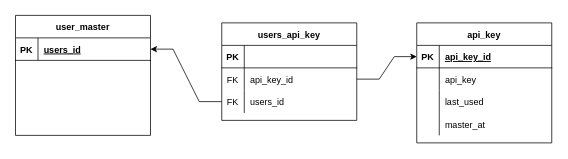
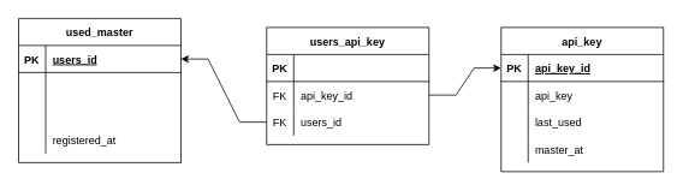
  <mxCell id="0" />
  <mxCell id="1" parent="0" />
- <mxCell id="2" value="user_master" style="shape=table;startSize=30;container=1;collapsible=1;childLayout=tableLayout;fixedRows=1;rowLines=0;fontStyle=1;align=center;resizeLast=1;" parent="1" vertex="1"><mxGeometry x="20" y="20" width="180" height="160" as="geometry" /></mxCell>
+ <mxCell id="2" value="used_master" style="shape=table;startSize=30;container=1;collapsible=1;childLayout=tableLayout;fixedRows=1;rowLines=0;fontStyle=1;align=center;resizeLast=1;" parent="1" vertex="1"><mxGeometry x="20" y="20" width="180" height="160" as="geometry" /></mxCell>
  <mxCell id="3" value="" style="shape=partialRectangle;collapsible=0;dropTarget=0;pointerEvents=0;fillColor=none;top=0;left=0;bottom=1;right=0;points=[[0,0.5],[1,0.5]];portConstraint=eastwest;" parent="2" vertex="1"><mxGeometry y="30" width="180" height="30" as="geometry" /></mxCell>
  <mxCell id="4" value="PK" style="shape=partialRectangle;connectable=0;fillColor=none;top=0;left=0;bottom=0;right=0;fontStyle=1;overflow=hidden;" parent="3" vertex="1"><mxGeometry width="30" height="30" as="geometry" /></mxCell>
  <mxCell id="5" value="users_id" style="shape=partialRectangle;connectable=0;fillColor=none;top=0;left=0;bottom=0;right=0;align=left;spacingLeft=6;fontStyle=5;overflow=hidden;" parent="3" vertex="1"><mxGeometry x="30" width="150" height="30" as="geometry" /></mxCell>
  <mxCell id="6" value="" style="shape=partialRectangle;collapsible=0;dropTarget=0;pointerEvents=0;fillColor=none;top=0;left=0;bottom=0;right=0;points=[[0,0.5],[1,0.5]];portConstraint=eastwest;" parent="2" vertex="1"><mxGeometry y="60" width="180" height="30" as="geometry" /></mxCell>
  <mxCell id="7" value="" style="shape=partialRectangle;connectable=0;fillColor=none;top=0;left=0;bottom=0;right=0;editable=1;overflow=hidden;" parent="6" vertex="1"><mxGeometry width="30" height="30" as="geometry" /></mxCell>
  <mxCell id="8" value="" style="shape=partialRectangle;collapsible=0;dropTarget=0;pointerEvents=0;fillColor=none;top=0;left=0;bottom=0;right=0;points=[[0,0.5],[1,0.5]];portConstraint=eastwest;" parent="2" vertex="1"><mxGeometry y="90" width="180" height="30" as="geometry" /></mxCell>
  <mxCell id="9" value="" style="shape=partialRectangle;connectable=0;fillColor=none;top=0;left=0;bottom=0;right=0;editable=1;overflow=hidden;" parent="8" vertex="1"><mxGeometry width="30" height="30" as="geometry" /></mxCell>
  <mxCell id="10" value="" style="shape=partialRectangle;collapsible=0;dropTarget=0;pointerEvents=0;fillColor=none;top=0;left=0;bottom=0;right=0;points=[[0,0.5],[1,0.5]];portConstraint=eastwest;" parent="2" vertex="1"><mxGeometry y="120" width="180" height="30" as="geometry" /></mxCell>
  <mxCell id="11" value="" style="shape=partialRectangle;connectable=0;fillColor=none;top=0;left=0;bottom=0;right=0;editable=1;overflow=hidden;" parent="10" vertex="1"><mxGeometry width="30" height="30" as="geometry" /></mxCell>
+ <mxCell id="12" value="registered_at" style="shape=partialRectangle;connectable=0;fillColor=none;top=0;left=0;bottom=0;right=0;align=left;spacingLeft=6;overflow=hidden;" parent="10" vertex="1"><mxGeometry x="30" width="150" height="30" as="geometry" /></mxCell>
  <mxCell id="13" value="api_key" style="shape=table;startSize=30;container=1;collapsible=1;childLayout=tableLayout;fixedRows=1;rowLines=0;fontStyle=1;align=center;resizeLast=1;" parent="1" vertex="1"><mxGeometry x="555" y="30" width="180" height="160" as="geometry" /></mxCell>
  <mxCell id="14" value="" style="shape=partialRectangle;collapsible=0;dropTarget=0;pointerEvents=0;fillColor=none;top=0;left=0;bottom=1;right=0;points=[[0,0.5],[1,0.5]];portConstraint=eastwest;" parent="13" vertex="1"><mxGeometry y="30" width="180" height="30" as="geometry" /></mxCell>
  <mxCell id="15" value="PK" style="shape=partialRectangle;connectable=0;fillColor=none;top=0;left=0;bottom=0;right=0;fontStyle=1;overflow=hidden;" parent="14" vertex="1"><mxGeometry width="30" height="30" as="geometry" /></mxCell>
  <mxCell id="16" value="api_key_id" style="shape=partialRectangle;connectable=0;fillColor=none;top=0;left=0;bottom=0;right=0;align=left;spacingLeft=6;fontStyle=5;overflow=hidden;" parent="14" vertex="1"><mxGeometry x="30" width="150" height="30" as="geometry" /></mxCell>
  <mxCell id="17" value="" style="shape=partialRectangle;collapsible=0;dropTarget=0;pointerEvents=0;fillColor=none;top=0;left=0;bottom=0;right=0;points=[[0,0.5],[1,0.5]];portConstraint=eastwest;" parent="13" vertex="1"><mxGeometry y="60" width="180" height="30" as="geometry" /></mxCell>
  <mxCell id="18" value="" style="shape=partialRectangle;connectable=0;fillColor=none;top=0;left=0;bottom=0;right=0;editable=1;overflow=hidden;" parent="17" vertex="1"><mxGeometry width="30" height="30" as="geometry" /></mxCell>
  <mxCell id="19" value="api_key" style="shape=partialRectangle;connectable=0;fillColor=none;top=0;left=0;bottom=0;right=0;align=left;spacingLeft=6;overflow=hidden;" parent="17" vertex="1"><mxGeometry x="30" width="150" height="30" as="geometry" /></mxCell>
  <mxCell id="20" value="" style="shape=partialRectangle;collapsible=0;dropTarget=0;pointerEvents=0;fillColor=none;top=0;left=0;bottom=0;right=0;points=[[0,0.5],[1,0.5]];portConstraint=eastwest;" parent="13" vertex="1"><mxGeometry y="90" width="180" height="30" as="geometry" /></mxCell>
  <mxCell id="21" value="" style="shape=partialRectangle;connectable=0;fillColor=none;top=0;left=0;bottom=0;right=0;editable=1;overflow=hidden;" parent="20" vertex="1"><mxGeometry width="30" height="30" as="geometry" /></mxCell>
  <mxCell id="22" value="last_used" style="shape=partialRectangle;connectable=0;fillColor=none;top=0;left=0;bottom=0;right=0;align=left;spacingLeft=6;overflow=hidden;" parent="20" vertex="1"><mxGeometry x="30" width="150" height="30" as="geometry" /></mxCell>
  <mxCell id="23" style="shape=partialRectangle;collapsible=0;dropTarget=0;pointerEvents=0;fillColor=none;top=0;left=0;bottom=0;right=0;points=[[0,0.5],[1,0.5]];portConstraint=eastwest;" parent="13" vertex="1"><mxGeometry y="120" width="180" height="30" as="geometry" /></mxCell>
  <mxCell id="24" style="shape=partialRectangle;connectable=0;fillColor=none;top=0;left=0;bottom=0;right=0;editable=1;overflow=hidden;" parent="23" vertex="1"><mxGeometry width="30" height="30" as="geometry" /></mxCell>
  <mxCell id="25" value="master_at" style="shape=partialRectangle;connectable=0;fillColor=none;top=0;left=0;bottom=0;right=0;align=left;spacingLeft=6;overflow=hidden;" parent="23" vertex="1"><mxGeometry x="30" width="150" height="30" as="geometry" /></mxCell>
  <mxCell id="26" value="users_api_key" style="shape=table;startSize=30;container=1;collapsible=1;childLayout=tableLayout;fixedRows=1;rowLines=0;fontStyle=1;align=center;resizeLast=1;" parent="1" vertex="1"><mxGeometry x="295" y="30" width="180" height="130" as="geometry" /></mxCell>
  <mxCell id="27" value="" style="shape=partialRectangle;collapsible=0;dropTarget=0;pointerEvents=0;fillColor=none;top=0;left=0;bottom=1;right=0;points=[[0,0.5],[1,0.5]];portConstraint=eastwest;" parent="26" vertex="1"><mxGeometry y="30" width="180" height="30" as="geometry" /></mxCell>
  <mxCell id="28" value="PK" style="shape=partialRectangle;connectable=0;fillColor=none;top=0;left=0;bottom=0;right=0;fontStyle=1;overflow=hidden;" parent="27" vertex="1"><mxGeometry width="30" height="30" as="geometry" /></mxCell>
  <mxCell id="29" value="" style="shape=partialRectangle;collapsible=0;dropTarget=0;pointerEvents=0;fillColor=none;top=0;left=0;bottom=0;right=0;points=[[0,0.5],[1,0.5]];portConstraint=eastwest;" parent="26" vertex="1"><mxGeometry y="60" width="180" height="30" as="geometry" /></mxCell>
  <mxCell id="30" value="FK" style="shape=partialRectangle;connectable=0;fillColor=none;top=0;left=0;bottom=0;right=0;editable=1;overflow=hidden;" parent="29" vertex="1"><mxGeometry width="30" height="30" as="geometry" /></mxCell>
  <mxCell id="31" value="api_key_id" style="shape=partialRectangle;connectable=0;fillColor=none;top=0;left=0;bottom=0;right=0;align=left;spacingLeft=6;overflow=hidden;" parent="29" vertex="1"><mxGeometry x="30" width="150" height="30" as="geometry" /></mxCell>
  <mxCell id="32" value="" style="shape=partialRectangle;collapsible=0;dropTarget=0;pointerEvents=0;fillColor=none;top=0;left=0;bottom=0;right=0;points=[[0,0.5],[1,0.5]];portConstraint=eastwest;" parent="26" vertex="1"><mxGeometry y="90" width="180" height="30" as="geometry" /></mxCell>
  <mxCell id="33" value="FK" style="shape=partialRectangle;connectable=0;fillColor=none;top=0;left=0;bottom=0;right=0;editable=1;overflow=hidden;" parent="32" vertex="1"><mxGeometry width="30" height="30" as="geometry" /></mxCell>
  <mxCell id="34" value="users_id" style="shape=partialRectangle;connectable=0;fillColor=none;top=0;left=0;bottom=0;right=0;align=left;spacingLeft=6;overflow=hidden;" parent="32" vertex="1"><mxGeometry x="30" width="150" height="30" as="geometry" /></mxCell>
  <mxCell id="35" style="edgeStyle=entityRelationEdgeStyle;rounded=0;orthogonalLoop=1;jettySize=auto;html=1;" parent="1" source="29" target="14" edge="1"><mxGeometry relative="1" as="geometry" /></mxCell>
  <mxCell id="36" style="edgeStyle=entityRelationEdgeStyle;rounded=0;orthogonalLoop=1;jettySize=auto;html=1;" parent="1" source="32" target="3" edge="1"><mxGeometry relative="1" as="geometry" /></mxCell>
